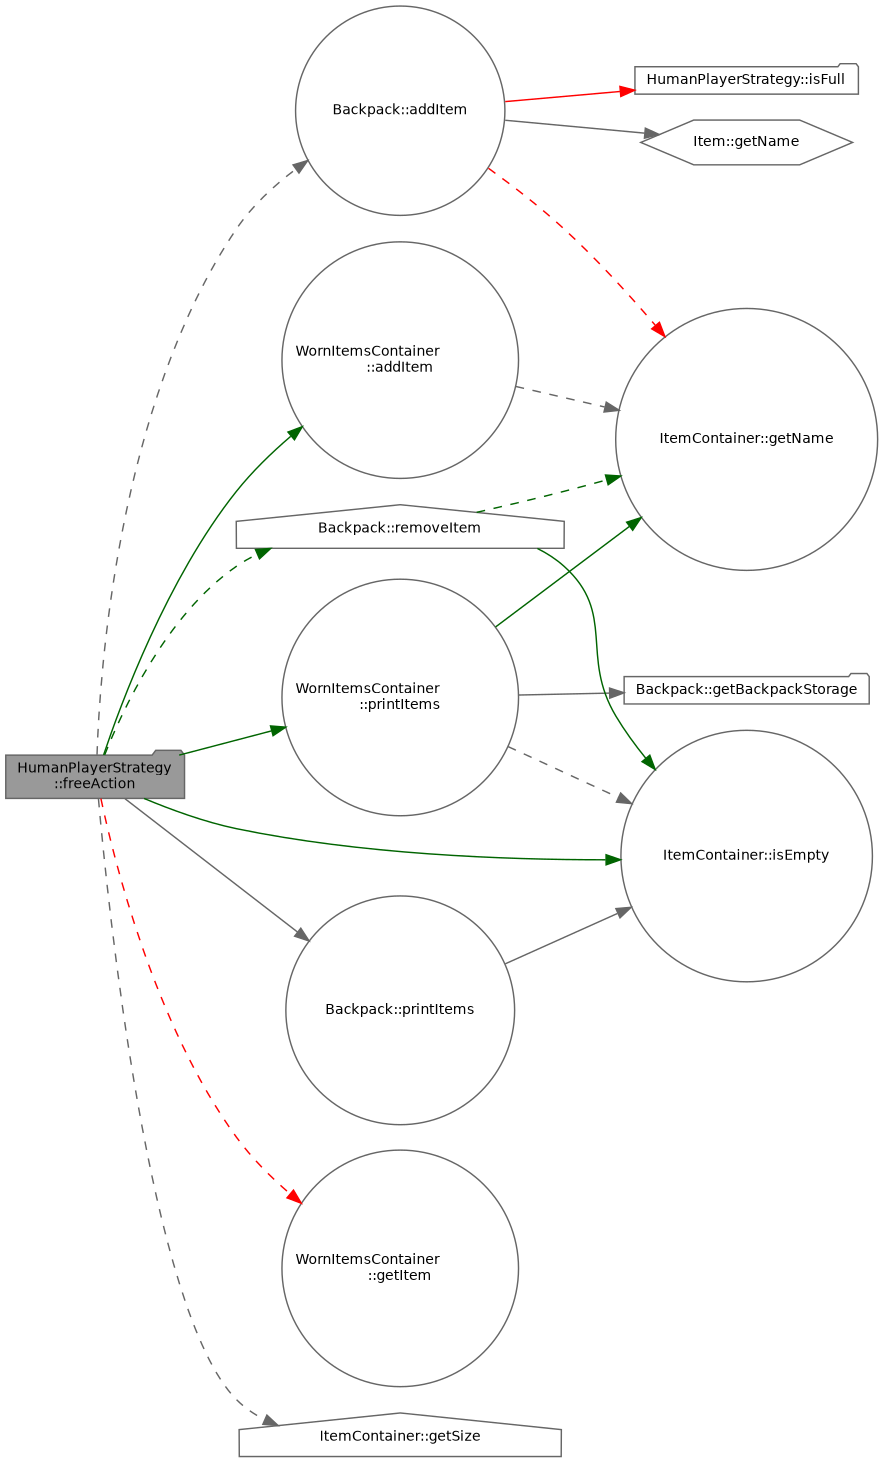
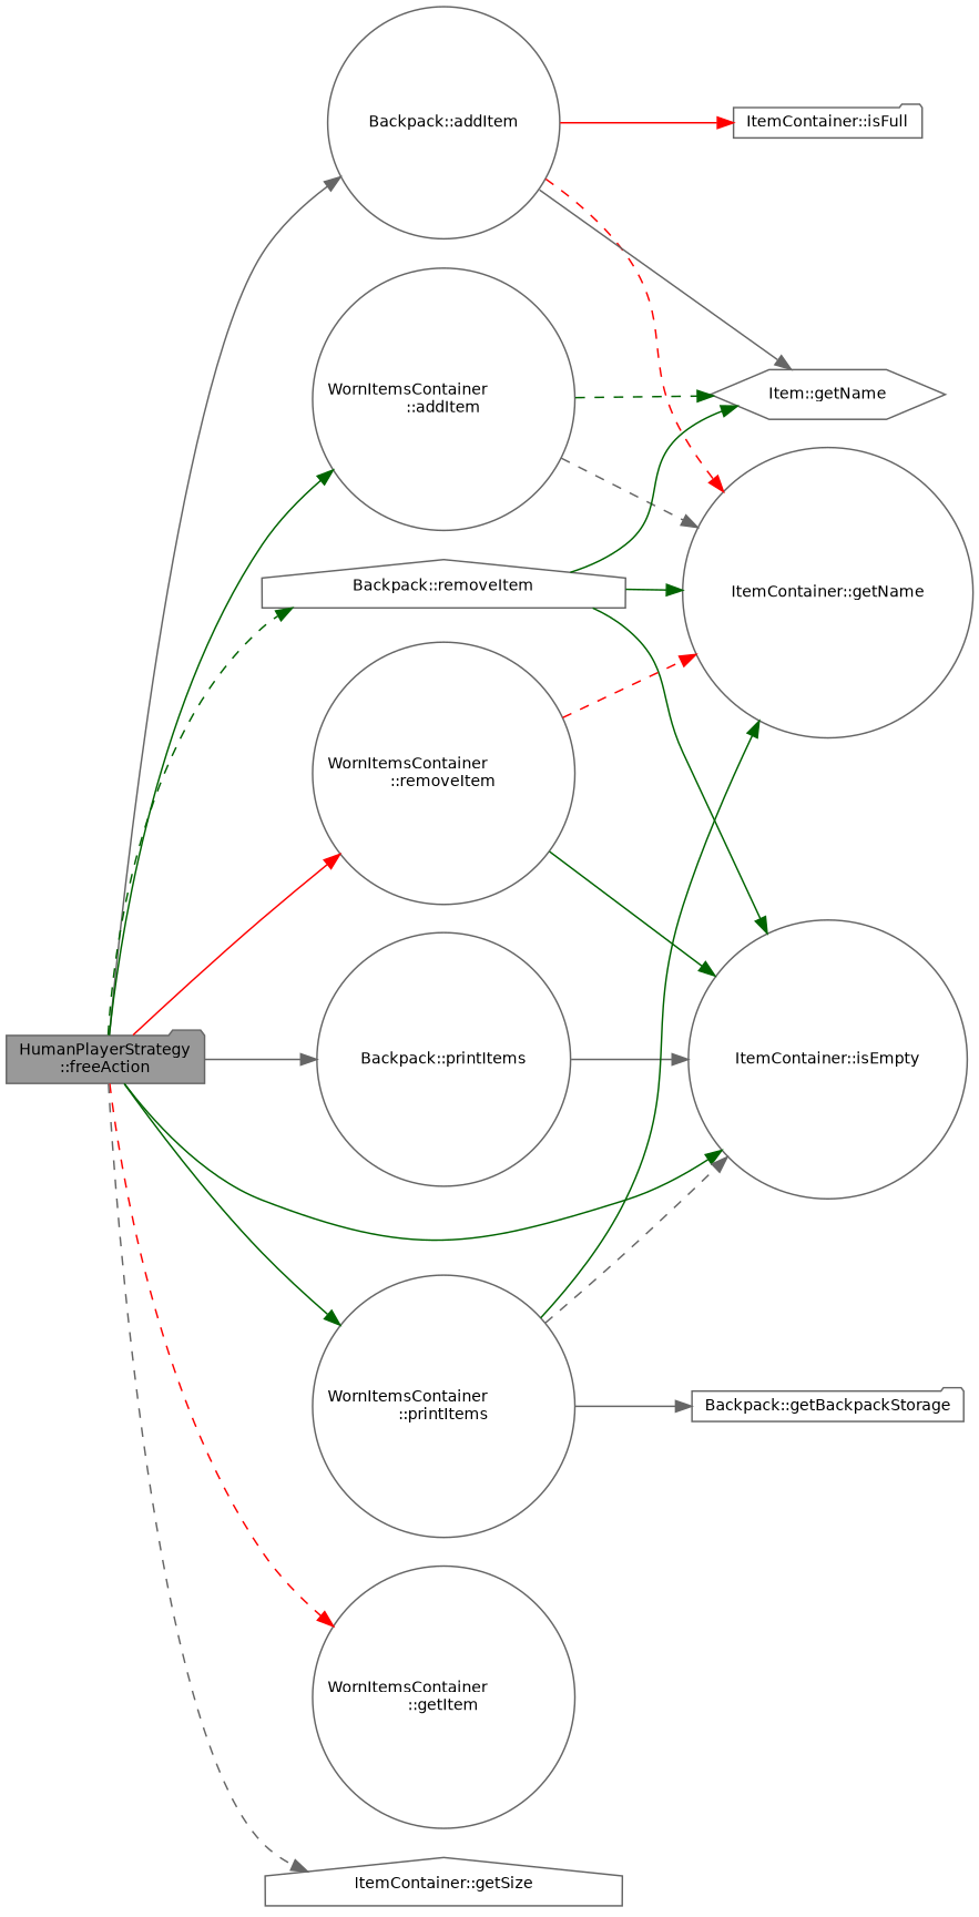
  digraph {
    rankdir=LR
    node [color=grey40 fillcolor=white fontname=Helvetica fontsize=10 shape=circle style=filled]
    edge [color=darkgreen fontname=Helvetica fontsize=10 labelfontname=Helvetica labelfontsize=10 style=solid]
    n1 [color=gray40 fillcolor=grey60 fontcolor=black height=0.2 label="HumanPlayerStrategy\l::freeAction" shape=folder width=0.4]
    n2 [height=0.2 label="Backpack::addItem" width=0.4]
    n3 [height=0.2 label="WornItemsContainer\l::addItem" width=0.4]
    n4 [height=0.2 label="WornItemsContainer\l::getItem" width=0.4]
    n5 [height=0.2 label="ItemContainer::getSize" shape=house width=0.4]
    n6 [height=0.2 label="ItemContainer::isEmpty" width=0.4]
    n7 [height=0.2 label="Backpack::printItems" width=0.4]
    n8 [height=0.2 label="WornItemsContainer\l::printItems" width=0.4]
    n9 [height=0.2 label="Backpack::removeItem" shape=house width=0.4]
+   n10 [height=0.2 label="WornItemsContainer\l::removeItem" width=0.4]
    n11 [height=0.2 label="ItemContainer::getName" width=0.4]
    n12 [height=0.2 label="Item::getName" shape=hexagon width=0.4]
-   n13 [height=0.2 label="HumanPlayerStrategy::isFull" shape=folder width=0.4]
+   n13 [height=0.2 label="ItemContainer::isFull" shape=folder width=0.4]
    n14 [height=0.2 label="Backpack::getBackpackStorage" shape=folder width=0.4]
-   n1 -> n2 [color=gray40 style=dashed]
+   n1 -> n2 [color=gray40]
    n1 -> n3
    n1 -> n4 [color=red style=dashed]
    n1 -> n5 [color=gray40 style=dashed]
    n1 -> n6
    n1 -> n7 [color=gray40]
    n1 -> n8
    n1 -> n9 [style=dashed]
+   n1 -> n10 [color=red]
    n2 -> n11 [color=red style=dashed]
    n2 -> n12 [color=gray40]
    n2 -> n13 [color=red]
    n3 -> n11 [color=gray40 style=dashed]
+   n3 -> n12 [style=dashed]
    n7 -> n6 [color=gray40]
    n8 -> n6 [color=gray40 style=dashed]
    n8 -> n11
    n8 -> n14 [color=gray40]
    n9 -> n6
-   n9 -> n11 [style=dashed]
+   n9 -> n11
+   n9 -> n12
+   n10 -> n6
+   n10 -> n11 [color=red style=dashed]
  }
